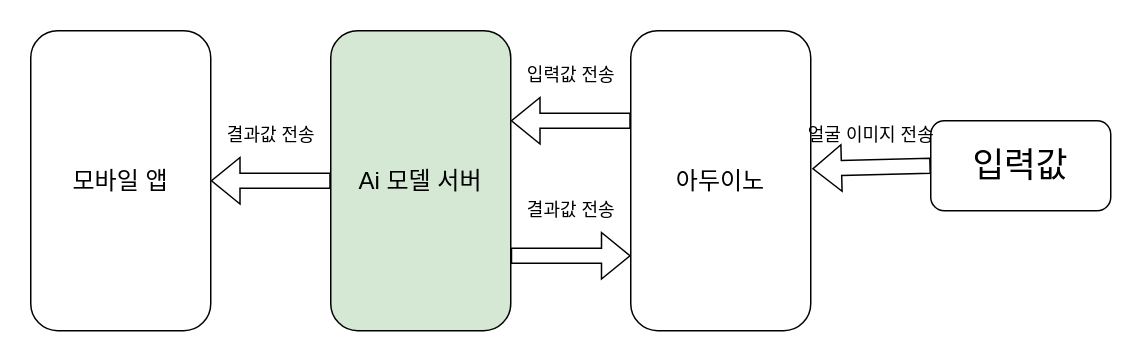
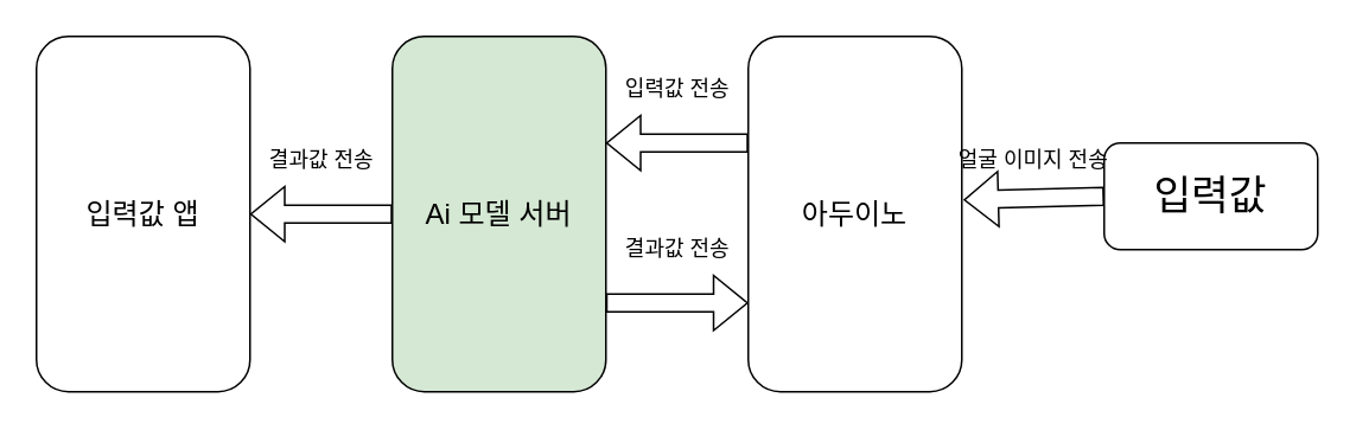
  <mxCell id="0" />
  <mxCell id="1" parent="0" />
- <mxCell id="2" value="모바일 앱" style="whiteSpace=wrap;html=1;fontSize=16;rounded=1;" vertex="1" parent="1"><mxGeometry x="20" y="20" width="120" height="200" as="geometry" /></mxCell>
+ <mxCell id="2" value="입력값 앱" style="whiteSpace=wrap;html=1;fontSize=16;rounded=1;" vertex="1" parent="1"><mxGeometry x="20" y="20" width="120" height="200" as="geometry" /></mxCell>
  <mxCell id="3" value="Ai 모델 서버" style="whiteSpace=wrap;html=1;fontSize=16;rounded=1;fillColor=#d5e8d4;" vertex="1" parent="1"><mxGeometry x="220" y="20" width="120" height="200" as="geometry" /></mxCell>
  <mxCell id="4" value="아두이노" style="whiteSpace=wrap;html=1;fontSize=16;rounded=1;" vertex="1" parent="1"><mxGeometry x="420" y="20" width="120" height="200" as="geometry" /></mxCell>
  <mxCell id="5" value="입력값" style="rounded=1;whiteSpace=wrap;html=1;fontSize=23;" vertex="1" parent="1"><mxGeometry x="620" y="80" width="120" height="60" as="geometry" /></mxCell>
  <mxCell id="6" value="" style="shape=flexArrow;endArrow=classic;html=1;rounded=0;entryX=0;entryY=0.75;entryDx=0;entryDy=0;exitX=1;exitY=0.75;exitDx=0;exitDy=0;" edge="1" parent="1" source="3" target="4"><mxGeometry width="50" height="50" relative="1" as="geometry"><mxPoint x="340" y="180" as="sourcePoint" /><mxPoint x="420" y="183" as="targetPoint" /></mxGeometry></mxCell>
  <mxCell id="7" value="" style="shape=flexArrow;endArrow=classic;html=1;rounded=0;exitX=0;exitY=0.5;exitDx=0;exitDy=0;" edge="1" parent="1" source="5"><mxGeometry width="50" height="50" relative="1" as="geometry"><mxPoint x="580" y="110" as="sourcePoint" /><mxPoint x="541" y="112" as="targetPoint" /></mxGeometry></mxCell>
  <mxCell id="8" value="" style="shape=flexArrow;endArrow=classic;html=1;rounded=0;entryX=1;entryY=0.5;entryDx=0;entryDy=0;exitX=0;exitY=0.5;exitDx=0;exitDy=0;" edge="1" parent="1" source="3" target="2"><mxGeometry width="50" height="50" relative="1" as="geometry"><mxPoint x="160" y="170" as="sourcePoint" /><mxPoint x="210" y="120" as="targetPoint" /></mxGeometry></mxCell>
  <mxCell id="9" value="" style="shape=flexArrow;endArrow=classic;html=1;rounded=0;entryX=1;entryY=0.5;entryDx=0;entryDy=0;exitX=0;exitY=0.5;exitDx=0;exitDy=0;" edge="1" parent="1"><mxGeometry width="50" height="50" relative="1" as="geometry"><mxPoint x="420" y="80" as="sourcePoint" /><mxPoint x="340" y="80" as="targetPoint" /></mxGeometry></mxCell>
  <mxCell id="10" value="결과값 전송" style="text;strokeColor=none;fillColor=none;html=1;fontSize=12;fontStyle=0;verticalAlign=middle;align=center;" vertex="1" parent="1"><mxGeometry x="130" y="70" width="100" height="40" as="geometry" /></mxCell>
  <mxCell id="11" value="입력값 전송" style="text;strokeColor=none;fillColor=none;html=1;fontSize=12;fontStyle=0;verticalAlign=middle;align=center;" vertex="1" parent="1"><mxGeometry x="330" y="30" width="100" height="40" as="geometry" /></mxCell>
  <mxCell id="12" value="결과값 전송" style="text;strokeColor=none;fillColor=none;html=1;fontSize=12;fontStyle=0;verticalAlign=middle;align=center;" vertex="1" parent="1"><mxGeometry x="330" y="120" width="100" height="40" as="geometry" /></mxCell>
  <mxCell id="13" value="얼굴 이미지 전송" style="text;strokeColor=none;fillColor=none;html=1;fontSize=12;fontStyle=0;verticalAlign=middle;align=center;" vertex="1" parent="1"><mxGeometry x="530" y="70" width="100" height="40" as="geometry" /></mxCell>
